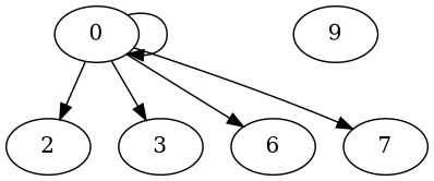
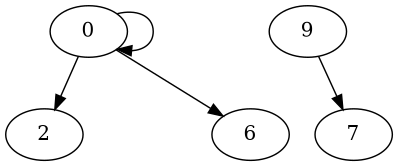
  digraph {
    edge [weight=0.1]
    0
    2
-   3
    6
    7
    9
    0 -> 0
    0 -> 2
-   0 -> 3
    0 -> 6
-   0 -> 7
+   9 -> 7
  }
